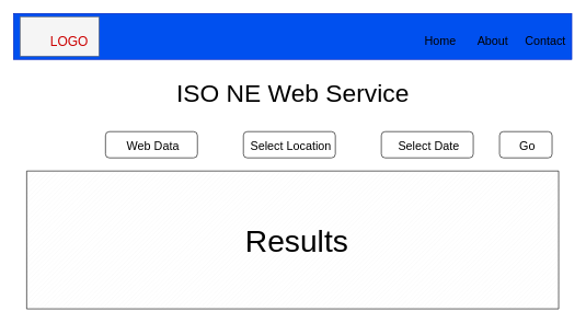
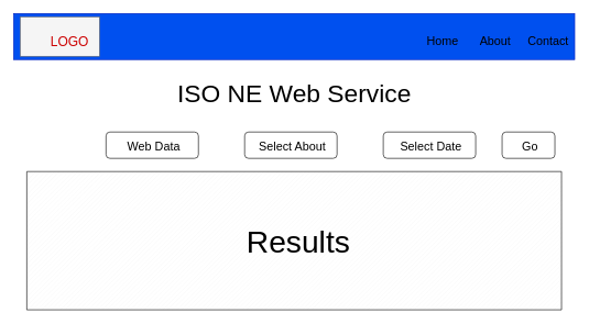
  <mxCell id="0" />
  <mxCell id="1" parent="0" />
  <mxCell id="2" value="" style="rounded=0;whiteSpace=wrap;html=1;fillColor=#0050ef;fontColor=#ffffff;strokeColor=#001DBC;" vertex="1" parent="1"><mxGeometry width="850" height="70" as="geometry" x="20" y="20" /></mxCell>
  <mxCell id="3" value="" style="rounded=0;whiteSpace=wrap;html=1;fillColor=#f5f5f5;fontColor=#333333;strokeColor=#666666;" vertex="1" parent="1"><mxGeometry x="30" y="25" width="120" height="60" as="geometry" /></mxCell>
  <mxCell id="4" value="&lt;br&gt;&lt;font style=&quot;font-size: 18px;&quot;&gt;Contact&lt;/font&gt;" style="text;strokeColor=none;align=center;fillColor=none;html=1;verticalAlign=middle;whiteSpace=wrap;rounded=0;" vertex="1" parent="1"><mxGeometry x="800" y="40" width="60" height="30" as="geometry" /></mxCell>
  <mxCell id="5" value="&lt;br&gt;&lt;font style=&quot;font-size: 18px;&quot;&gt;About&lt;/font&gt;" style="text;strokeColor=none;align=center;fillColor=none;html=1;verticalAlign=middle;whiteSpace=wrap;rounded=0;" vertex="1" parent="1"><mxGeometry x="720" y="40" width="60" height="30" as="geometry" /></mxCell>
  <mxCell id="6" value="&lt;br&gt;&lt;font style=&quot;font-size: 18px;&quot;&gt;Home&lt;/font&gt;" style="text;strokeColor=none;align=center;fillColor=none;html=1;verticalAlign=middle;whiteSpace=wrap;rounded=0;" vertex="1" parent="1"><mxGeometry x="640" y="40" width="60" height="30" as="geometry" /></mxCell>
  <mxCell id="7" value="&lt;br&gt;&lt;font style=&quot;font-size: 20px;&quot; color=&quot;#cc0000&quot;&gt;LOGO&lt;/font&gt;" style="text;strokeColor=none;align=center;fillColor=none;html=1;verticalAlign=middle;whiteSpace=wrap;rounded=0;" vertex="1" parent="1"><mxGeometry x="75" y="40" width="60" height="30" as="geometry" /></mxCell>
  <mxCell id="8" value="&lt;br&gt;&lt;font style=&quot;font-size: 38px;&quot;&gt;ISO NE Web Service&lt;/font&gt;" style="text;strokeColor=none;align=center;fillColor=none;html=1;verticalAlign=middle;whiteSpace=wrap;rounded=0;" vertex="1" parent="1"><mxGeometry x="248" y="120" width="395" height="30" as="geometry" /></mxCell>
  <mxCell id="9" value="" style="rounded=1;whiteSpace=wrap;html=1;fontSize=38;fontColor=#CC0000;fillColor=#FFFFFF;" vertex="1" parent="1"><mxGeometry x="160" y="200" width="140" height="40" as="geometry" /></mxCell>
  <mxCell id="10" value="" style="rounded=1;whiteSpace=wrap;html=1;fontSize=38;fontColor=#CC0000;fillColor=#FFFFFF;" vertex="1" parent="1"><mxGeometry x="370" y="200" width="140" height="40" as="geometry" /></mxCell>
  <mxCell id="11" value="" style="rounded=1;whiteSpace=wrap;html=1;fontSize=38;fontColor=#CC0000;fillColor=#FFFFFF;" vertex="1" parent="1"><mxGeometry x="580" y="200" width="140" height="40" as="geometry" /></mxCell>
  <mxCell id="12" value="" style="rounded=1;whiteSpace=wrap;html=1;fontSize=38;fontColor=#CC0000;fillColor=#FFFFFF;" vertex="1" parent="1"><mxGeometry x="760" y="200" width="80" height="40" as="geometry" /></mxCell>
  <mxCell id="13" value="&lt;br&gt;&lt;font color=&quot;#000000&quot; style=&quot;font-size: 18px;&quot;&gt;&amp;nbsp;Web Data&lt;/font&gt;" style="text;strokeColor=none;align=center;fillColor=none;html=1;verticalAlign=middle;whiteSpace=wrap;rounded=0;" vertex="1" parent="1"><mxGeometry x="175" y="200" width="110" height="30" as="geometry" /></mxCell>
- <mxCell id="14" value="&lt;br&gt;&lt;font color=&quot;#000000&quot; style=&quot;font-size: 18px;&quot;&gt;&amp;nbsp;Select Location&lt;/font&gt;" style="text;strokeColor=none;align=center;fillColor=none;html=1;verticalAlign=middle;whiteSpace=wrap;rounded=0;" vertex="1" parent="1"><mxGeometry x="370" y="200" width="140" height="30" as="geometry" /></mxCell>
+ <mxCell id="14" value="&lt;br&gt;&lt;font color=&quot;#000000&quot; style=&quot;font-size: 18px;&quot;&gt;&amp;nbsp;Select About&lt;/font&gt;" style="text;strokeColor=none;align=center;fillColor=none;html=1;verticalAlign=middle;whiteSpace=wrap;rounded=0;" vertex="1" parent="1"><mxGeometry x="370" y="200" width="140" height="30" as="geometry" /></mxCell>
  <mxCell id="15" value="&lt;br&gt;&lt;font color=&quot;#000000&quot; style=&quot;font-size: 18px;&quot;&gt;&amp;nbsp;Select Date&lt;/font&gt;" style="text;strokeColor=none;align=center;fillColor=none;html=1;verticalAlign=middle;whiteSpace=wrap;rounded=0;" vertex="1" parent="1"><mxGeometry x="595" y="200" width="110" height="30" as="geometry" /></mxCell>
  <mxCell id="16" value="&lt;br&gt;&lt;font color=&quot;#000000&quot; style=&quot;font-size: 18px;&quot;&gt;&amp;nbsp;Go&lt;/font&gt;" style="text;strokeColor=none;align=center;fillColor=none;html=1;verticalAlign=middle;whiteSpace=wrap;rounded=0;" vertex="1" parent="1"><mxGeometry x="785" y="200" width="30" height="30" as="geometry" /></mxCell>
  <mxCell id="17" value="" style="verticalLabelPosition=bottom;verticalAlign=top;html=1;shape=mxgraph.basic.patternFillRect;fillStyle=diag;step=5;fillStrokeWidth=0.2;fillStrokeColor=#dddddd;fontSize=38;fontColor=#000000;fillColor=#FFFFFF;" vertex="1" parent="1"><mxGeometry x="40" y="260" width="810" height="210" as="geometry" /></mxCell>
  <mxCell id="18" value="&lt;br&gt;&lt;font color=&quot;#000000&quot; style=&quot;font-size: 47px;&quot;&gt;&amp;nbsp;Results&lt;/font&gt;" style="text;strokeColor=none;align=center;fillColor=none;html=1;verticalAlign=middle;whiteSpace=wrap;rounded=0;" vertex="1" parent="1"><mxGeometry x="345" y="340" width="200" height="40" as="geometry" /></mxCell>
